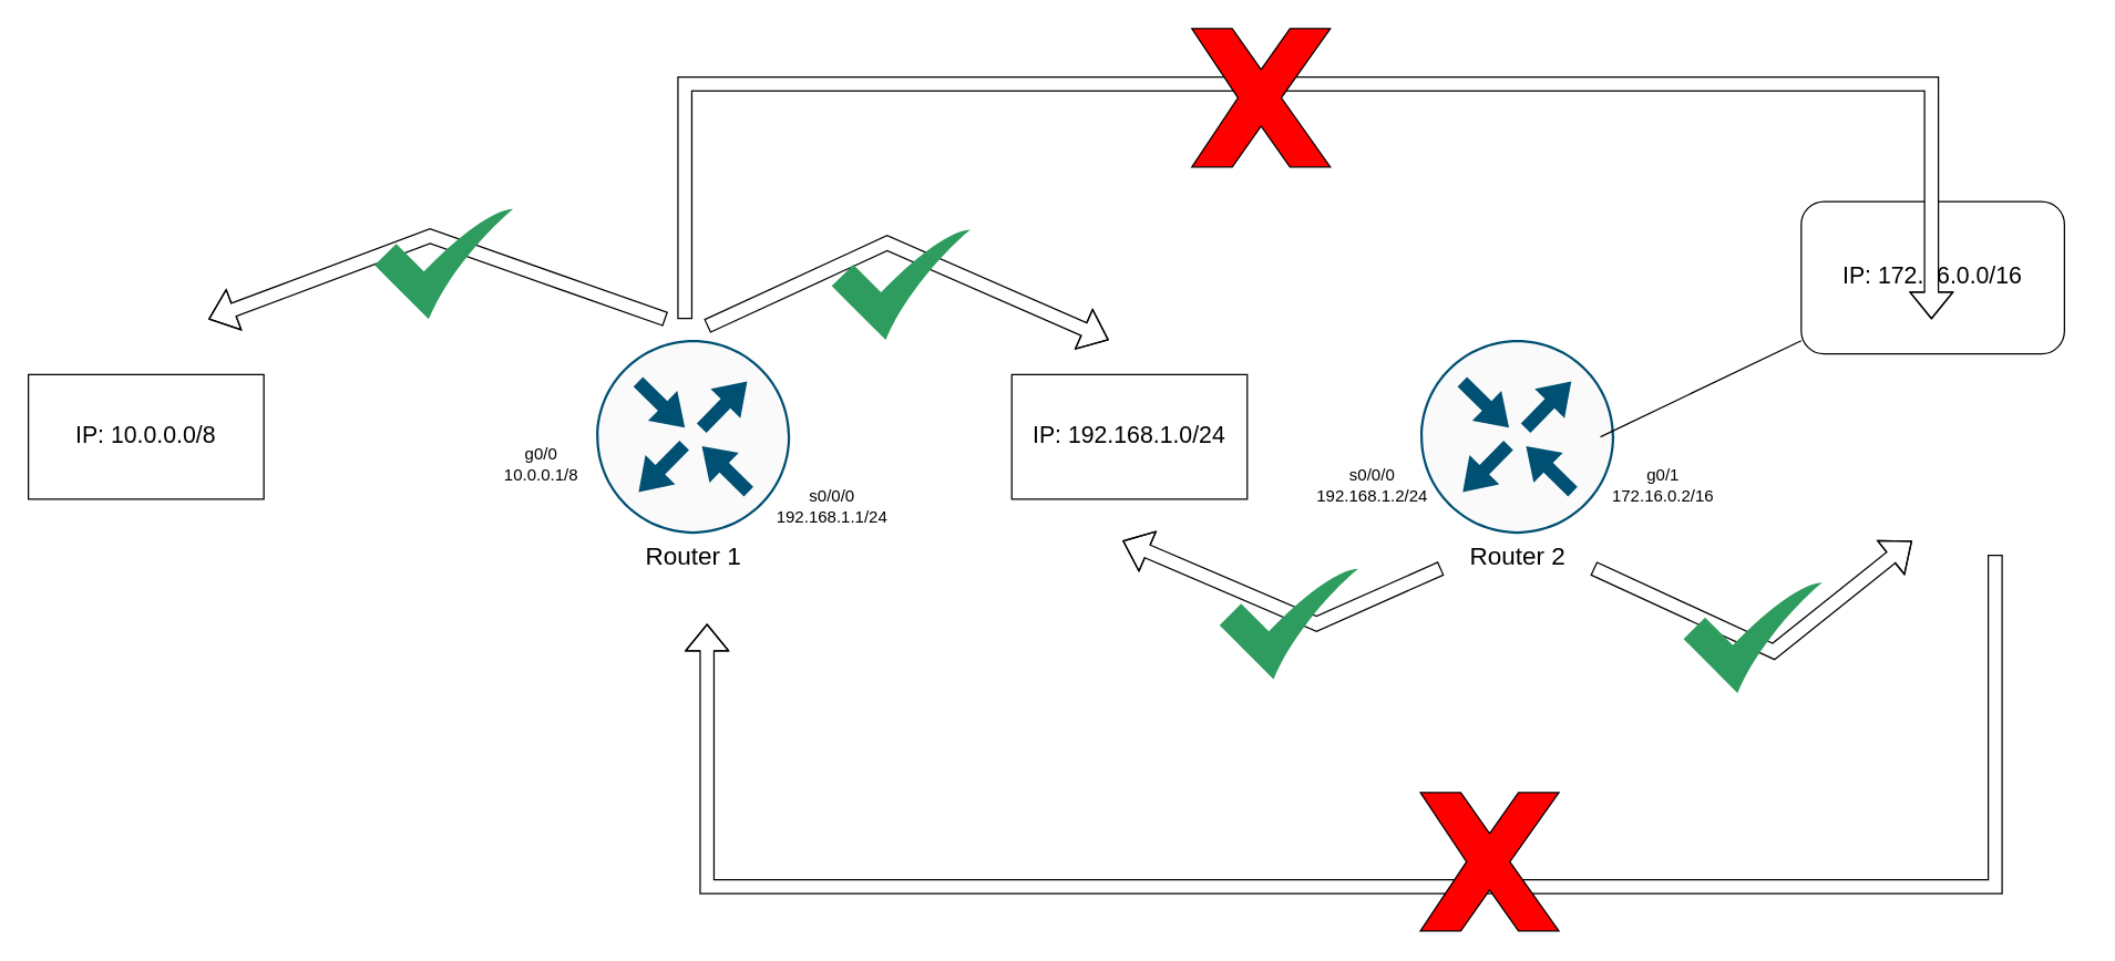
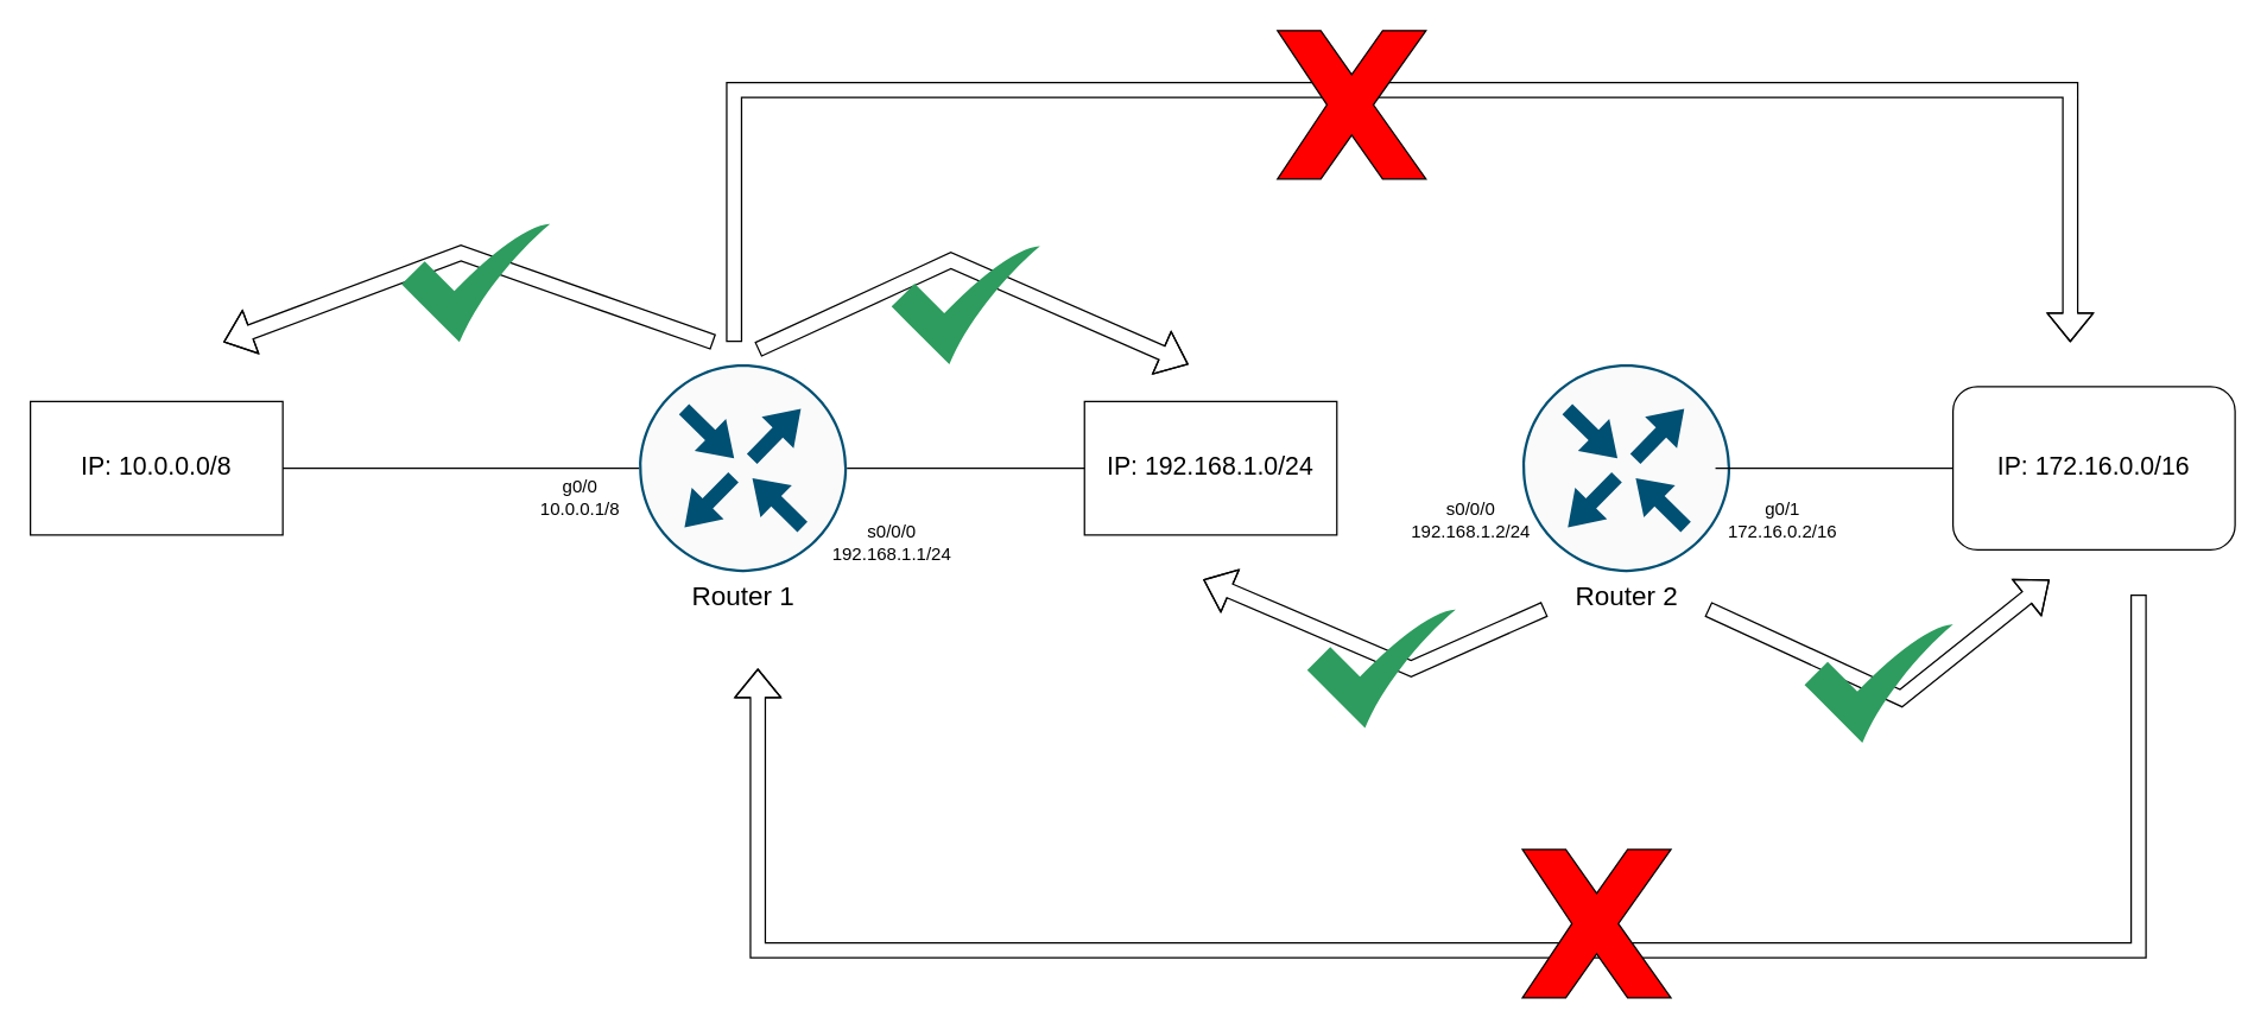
  <mxCell id="0" />
  <mxCell id="1" parent="0" />
  <mxCell id="2" value="&lt;font style=&quot;font-size: 18px;&quot;&gt;Router 1&lt;/font&gt;" style="sketch=0;points=[[0.5,0,0],[1,0.5,0],[0.5,1,0],[0,0.5,0],[0.145,0.145,0],[0.856,0.145,0],[0.855,0.856,0],[0.145,0.855,0]];verticalLabelPosition=bottom;html=1;verticalAlign=top;aspect=fixed;align=center;pointerEvents=1;shape=mxgraph.cisco19.rect;prIcon=router;fillColor=#FAFAFA;strokeColor=#005073;" vertex="1" parent="1"><mxGeometry x="430" y="245" width="140" height="140" as="geometry" /></mxCell>
  <mxCell id="3" value="&lt;span style=&quot;font-size: 18px;&quot;&gt;Router 2&lt;/span&gt;" style="sketch=0;points=[[0.5,0,0],[1,0.5,0],[0.5,1,0],[0,0.5,0],[0.145,0.145,0],[0.856,0.145,0],[0.855,0.856,0],[0.145,0.855,0]];verticalLabelPosition=bottom;html=1;verticalAlign=top;aspect=fixed;align=center;pointerEvents=1;shape=mxgraph.cisco19.rect;prIcon=router;fillColor=#FAFAFA;strokeColor=#005073;" vertex="1" parent="1"><mxGeometry x="1025" y="245" width="140" height="140" as="geometry" /></mxCell>
  <mxCell id="4" value="&lt;font style=&quot;font-size: 17px;&quot;&gt;IP: 192.168.1.0/24&lt;/font&gt;" style="whiteSpace=wrap;html=1;rounded=0;" vertex="1" parent="1"><mxGeometry x="730" y="270" width="170" height="90" as="geometry" /></mxCell>
  <mxCell id="5" value="&lt;font style=&quot;font-size: 17px;&quot;&gt;IP: 10.0.0.0/8&lt;/font&gt;" style="whiteSpace=wrap;html=1;rounded=0;" vertex="1" parent="1"><mxGeometry x="20" y="270" width="170" height="90" as="geometry" /></mxCell>
- <mxCell id="6" value="&lt;font style=&quot;font-size: 17px;&quot;&gt;IP: 172.16.0.0/16&lt;/font&gt;" style="rounded=1;whiteSpace=wrap;html=1;" vertex="1" parent="1"><mxGeometry x="1300" y="145" width="190" height="110" as="geometry" /></mxCell>
+ <mxCell id="6" value="&lt;font style=&quot;font-size: 17px;&quot;&gt;IP: 172.16.0.0/16&lt;/font&gt;" style="rounded=1;whiteSpace=wrap;html=1;" vertex="1" parent="1"><mxGeometry x="1315" y="260" width="190" height="110" as="geometry" /></mxCell>
+ <mxCell id="7" value="" style="endArrow=none;html=1;rounded=0;exitX=1;exitY=0.5;exitDx=0;exitDy=0;entryX=0;entryY=0.5;entryDx=0;entryDy=0;entryPerimeter=0;" edge="1" parent="1" source="5" target="2"><mxGeometry width="50" height="50" relative="1" as="geometry"><mxPoint x="460" y="390" as="sourcePoint" /><mxPoint x="510" y="340" as="targetPoint" /></mxGeometry></mxCell>
+ <mxCell id="8" value="" style="endArrow=none;html=1;rounded=0;exitX=1;exitY=0.5;exitDx=0;exitDy=0;exitPerimeter=0;" edge="1" parent="1" source="2" target="4"><mxGeometry width="50" height="50" relative="1" as="geometry"><mxPoint x="610" y="410" as="sourcePoint" /><mxPoint x="620" y="400" as="targetPoint" /></mxGeometry></mxCell>
  <mxCell id="9" value="" style="endArrow=none;html=1;rounded=0;" edge="1" parent="1" target="6"><mxGeometry width="50" height="50" relative="1" as="geometry"><mxPoint x="1155" y="315" as="sourcePoint" /><mxPoint x="1315" y="400" as="targetPoint" /></mxGeometry></mxCell>
  <mxCell id="10" value="g0/0&lt;div&gt;10.0.0.1/8&lt;/div&gt;" style="text;html=1;align=center;verticalAlign=middle;resizable=0;points=[];autosize=1;strokeColor=none;fillColor=none;" vertex="1" parent="1"><mxGeometry x="350" y="315" width="80" height="40" as="geometry" /></mxCell>
  <mxCell id="11" value="s0/0/0&lt;div&gt;192.168.1.1/24&lt;/div&gt;" style="text;html=1;align=center;verticalAlign=middle;resizable=0;points=[];autosize=1;strokeColor=none;fillColor=none;" vertex="1" parent="1"><mxGeometry x="550" y="345" width="100" height="40" as="geometry" /></mxCell>
  <mxCell id="12" value="s0/0/0&lt;div&gt;192.168.1.2/24&lt;/div&gt;" style="text;html=1;align=center;verticalAlign=middle;resizable=0;points=[];autosize=1;strokeColor=none;fillColor=none;" vertex="1" parent="1"><mxGeometry x="940" y="330" width="100" height="40" as="geometry" /></mxCell>
  <mxCell id="13" value="&lt;div&gt;g0/1&lt;/div&gt;&lt;div&gt;172.16.0.2/16&lt;/div&gt;" style="text;html=1;align=center;verticalAlign=middle;resizable=0;points=[];autosize=1;strokeColor=none;fillColor=none;" vertex="1" parent="1"><mxGeometry x="1150" y="330" width="100" height="40" as="geometry" /></mxCell>
  <mxCell id="14" value="" style="shape=flexArrow;endArrow=classic;html=1;rounded=0;fillColor=#FFFFFF;" edge="1" parent="1"><mxGeometry width="50" height="50" relative="1" as="geometry"><mxPoint x="480" y="230" as="sourcePoint" /><mxPoint x="150" y="230" as="targetPoint" /><Array as="points"><mxPoint x="310" y="170" /></Array></mxGeometry></mxCell>
  <mxCell id="15" value="" style="sketch=0;html=1;aspect=fixed;strokeColor=none;shadow=0;align=center;fillColor=#2D9C5E;verticalAlign=top;labelPosition=center;verticalLabelPosition=bottom;shape=mxgraph.gcp2.check" vertex="1" parent="1"><mxGeometry x="270" y="150" width="100" height="80" as="geometry" /></mxCell>
  <mxCell id="16" value="" style="shape=flexArrow;endArrow=classic;html=1;rounded=0;fillColor=#FFFFFF;" edge="1" parent="1"><mxGeometry width="50" height="50" relative="1" as="geometry"><mxPoint x="510" y="235" as="sourcePoint" /><mxPoint x="800" y="245" as="targetPoint" /><Array as="points"><mxPoint x="640" y="175" /></Array></mxGeometry></mxCell>
  <mxCell id="17" value="" style="sketch=0;html=1;aspect=fixed;strokeColor=none;shadow=0;align=center;fillColor=#2D9C5E;verticalAlign=top;labelPosition=center;verticalLabelPosition=bottom;shape=mxgraph.gcp2.check" vertex="1" parent="1"><mxGeometry x="600" y="165" width="100" height="80" as="geometry" /></mxCell>
  <mxCell id="18" value="" style="shape=flexArrow;endArrow=classic;html=1;rounded=0;fillColor=#FFFFFF;" edge="1" parent="1"><mxGeometry width="50" height="50" relative="1" as="geometry"><mxPoint x="1040" y="410" as="sourcePoint" /><mxPoint x="810" y="390" as="targetPoint" /><Array as="points"><mxPoint x="950" y="450" /></Array></mxGeometry></mxCell>
  <mxCell id="19" value="" style="sketch=0;html=1;aspect=fixed;strokeColor=none;shadow=0;align=center;fillColor=#2D9C5E;verticalAlign=top;labelPosition=center;verticalLabelPosition=bottom;shape=mxgraph.gcp2.check" vertex="1" parent="1"><mxGeometry x="880" y="410" width="100" height="80" as="geometry" /></mxCell>
  <mxCell id="20" value="" style="shape=flexArrow;endArrow=classic;html=1;rounded=0;fillColor=#FFFFFF;" edge="1" parent="1"><mxGeometry width="50" height="50" relative="1" as="geometry"><mxPoint x="1150" y="410" as="sourcePoint" /><mxPoint x="1380" y="390" as="targetPoint" /><Array as="points"><mxPoint x="1280" y="470" /></Array></mxGeometry></mxCell>
  <mxCell id="21" value="" style="sketch=0;html=1;aspect=fixed;strokeColor=none;shadow=0;align=center;fillColor=#2D9C5E;verticalAlign=top;labelPosition=center;verticalLabelPosition=bottom;shape=mxgraph.gcp2.check" vertex="1" parent="1"><mxGeometry x="1215" y="420" width="100" height="80" as="geometry" /></mxCell>
  <mxCell id="22" value="" style="shape=flexArrow;endArrow=classic;html=1;rounded=0;fillColor=#FFFFFF;" edge="1" parent="1"><mxGeometry width="50" height="50" relative="1" as="geometry"><mxPoint x="494" y="230" as="sourcePoint" /><mxPoint x="1394" y="230" as="targetPoint" /><Array as="points"><mxPoint x="494" y="60" /><mxPoint x="1394" y="60" /></Array></mxGeometry></mxCell>
  <mxCell id="23" value="" style="verticalLabelPosition=bottom;verticalAlign=top;html=1;shape=mxgraph.basic.x;fillColor=#FF0000;" vertex="1" parent="1"><mxGeometry x="860" y="20" width="100" height="100" as="geometry" /></mxCell>
  <mxCell id="24" value="" style="shape=flexArrow;endArrow=classic;html=1;rounded=0;fillColor=#FFFFFF;" edge="1" parent="1"><mxGeometry width="50" height="50" relative="1" as="geometry"><mxPoint x="1440" y="400" as="sourcePoint" /><mxPoint x="510" y="450" as="targetPoint" /><Array as="points"><mxPoint x="1440" y="640" /><mxPoint x="510" y="640" /></Array></mxGeometry></mxCell>
  <mxCell id="25" value="" style="verticalLabelPosition=bottom;verticalAlign=top;html=1;shape=mxgraph.basic.x;fillColor=#FF0000;" vertex="1" parent="1"><mxGeometry x="1025" y="572" width="100" height="100" as="geometry" /></mxCell>
